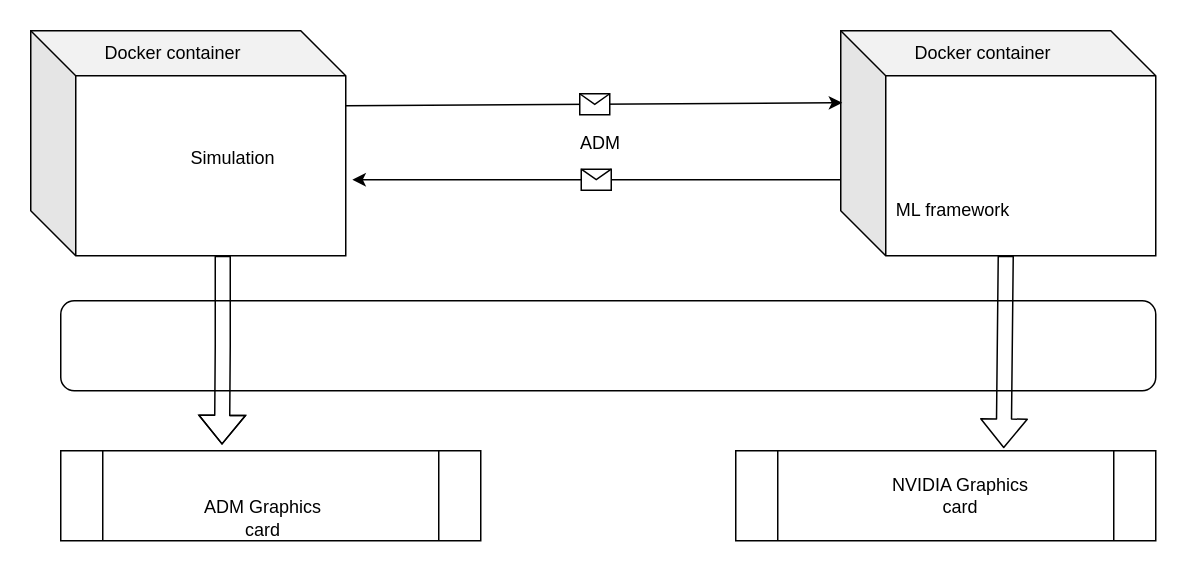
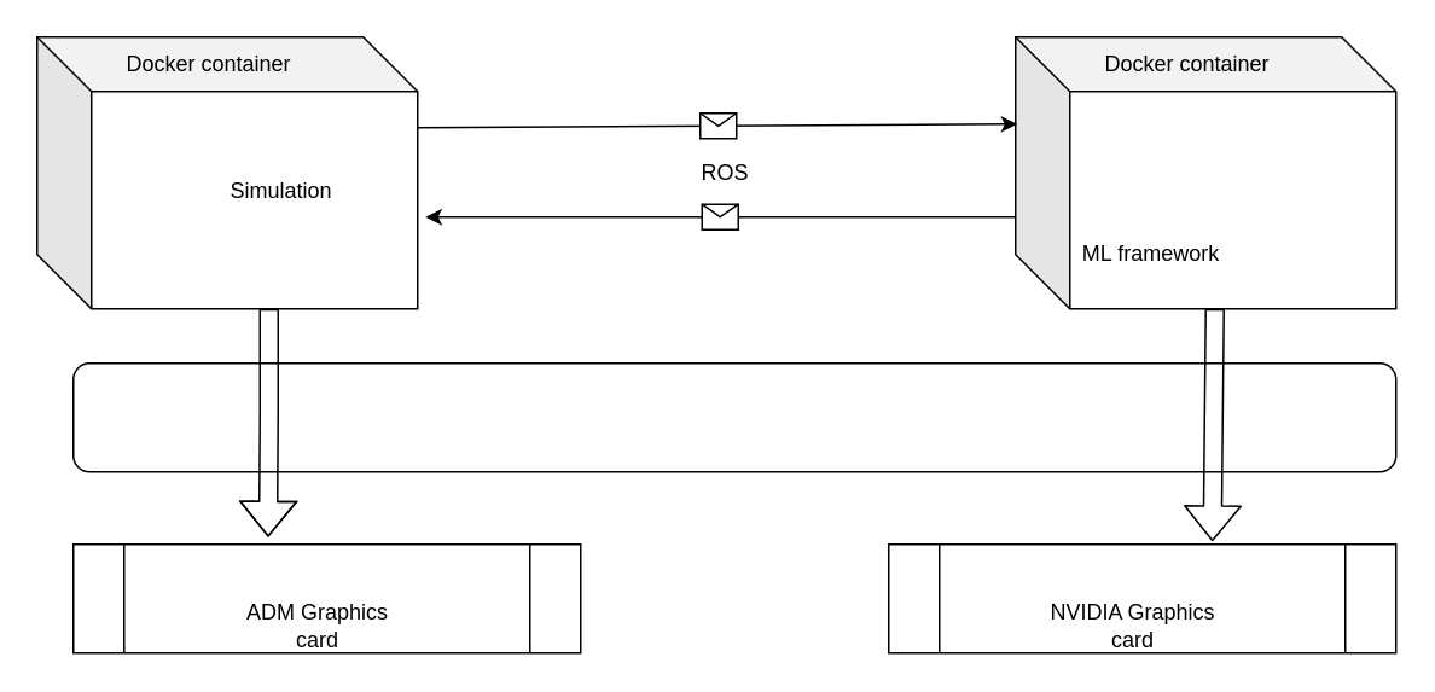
  <mxCell id="0" />
  <mxCell id="1" parent="0" />
  <mxCell id="2" value="" style="shape=process;whiteSpace=wrap;html=1;backgroundOutline=1;" parent="1" vertex="1"><mxGeometry x="40" y="300" width="280" height="60" as="geometry" /></mxCell>
  <mxCell id="3" value="ADM Graphics card" style="text;html=1;strokeColor=none;fillColor=none;align=center;verticalAlign=middle;whiteSpace=wrap;rounded=0;" parent="1" vertex="1"><mxGeometry x="125" y="335" width="100" height="20" as="geometry" /></mxCell>
  <mxCell id="4" value="" style="shape=process;whiteSpace=wrap;html=1;backgroundOutline=1;" parent="1" vertex="1"><mxGeometry x="490" y="300" width="280" height="60" as="geometry" /></mxCell>
- <mxCell id="5" value="NVIDIA Graphics card" style="text;html=1;strokeColor=none;fillColor=none;align=center;verticalAlign=middle;whiteSpace=wrap;rounded=0;" parent="1" vertex="1"><mxGeometry x="590" y="320" width="100" height="20" as="geometry" /></mxCell>
+ <mxCell id="5" value="NVIDIA Graphics card" style="text;html=1;strokeColor=none;fillColor=none;align=center;verticalAlign=middle;whiteSpace=wrap;rounded=0;" parent="1" vertex="1"><mxGeometry x="575" y="335" width="100" height="20" as="geometry" /></mxCell>
  <mxCell id="6" value="" style="rounded=1;whiteSpace=wrap;html=1;" parent="1" vertex="1"><mxGeometry x="40" y="200" width="730" height="60" as="geometry" /></mxCell>
  <mxCell id="7" value="" style="shape=cube;whiteSpace=wrap;html=1;boundedLbl=1;backgroundOutline=1;darkOpacity=0.05;darkOpacity2=0.1;size=30;" parent="1" vertex="1"><mxGeometry x="20" y="20" width="210" height="150" as="geometry" /></mxCell>
  <mxCell id="8" value="Docker container" style="text;html=1;strokeColor=none;fillColor=none;align=center;verticalAlign=middle;whiteSpace=wrap;rounded=0;" parent="1" vertex="1"><mxGeometry x="40" y="20" width="150" height="30" as="geometry" /></mxCell>
  <mxCell id="9" value="" style="shape=cube;whiteSpace=wrap;html=1;boundedLbl=1;backgroundOutline=1;darkOpacity=0.05;darkOpacity2=0.1;size=30;" parent="1" vertex="1"><mxGeometry x="560" y="20" width="210" height="150" as="geometry" /></mxCell>
  <mxCell id="10" value="Docker container" style="text;html=1;strokeColor=none;fillColor=none;align=center;verticalAlign=middle;whiteSpace=wrap;rounded=0;" parent="1" vertex="1"><mxGeometry x="580" y="20" width="150" height="30" as="geometry" /></mxCell>
  <mxCell id="11" value="Simulation" style="text;html=1;strokeColor=none;fillColor=none;align=center;verticalAlign=middle;whiteSpace=wrap;rounded=0;" parent="1" vertex="1"><mxGeometry x="95" y="80" width="120" height="50" as="geometry" /></mxCell>
  <mxCell id="12" value="ML framework" style="text;html=1;strokeColor=none;fillColor=none;align=center;verticalAlign=middle;whiteSpace=wrap;rounded=0;" parent="1" vertex="1"><mxGeometry x="570" y="115" width="130" height="50" as="geometry" /></mxCell>
  <mxCell id="13" value="" style="shape=flexArrow;endArrow=classic;html=1;entryX=0.384;entryY=-0.068;entryDx=0;entryDy=0;entryPerimeter=0;" parent="1" target="2" edge="1"><mxGeometry width="50" height="50" relative="1" as="geometry"><mxPoint x="148" y="170" as="sourcePoint" /><mxPoint x="170" y="130" as="targetPoint" /><Array as="points"><mxPoint x="148" y="230" /></Array></mxGeometry></mxCell>
  <mxCell id="14" value="" style="shape=flexArrow;endArrow=classic;html=1;entryX=0.638;entryY=-0.028;entryDx=0;entryDy=0;entryPerimeter=0;" parent="1" target="4" edge="1"><mxGeometry width="50" height="50" relative="1" as="geometry"><mxPoint x="670" y="170" as="sourcePoint" /><mxPoint x="720" y="120" as="targetPoint" /></mxGeometry></mxCell>
- <mxCell id="15" value="ADM" style="text;html=1;strokeColor=none;fillColor=none;align=center;verticalAlign=middle;whiteSpace=wrap;rounded=0;" vertex="1" parent="1"><mxGeometry x="380" y="85" width="40" height="20" as="geometry" /></mxCell>
+ <mxCell id="15" value="ROS" style="text;html=1;strokeColor=none;fillColor=none;align=center;verticalAlign=middle;whiteSpace=wrap;rounded=0;" vertex="1" parent="1"><mxGeometry x="380" y="85" width="40" height="20" as="geometry" /></mxCell>
  <mxCell id="16" value="" style="endArrow=classic;html=1;" edge="1" parent="1"><mxGeometry relative="1" as="geometry"><mxPoint x="230" y="70" as="sourcePoint" /><mxPoint x="561" y="68" as="targetPoint" /></mxGeometry></mxCell>
  <mxCell id="17" value="" style="shape=message;html=1;outlineConnect=0;" vertex="1" parent="16"><mxGeometry width="20" height="14" relative="1" as="geometry"><mxPoint x="-10" y="-7" as="offset" /></mxGeometry></mxCell>
  <mxCell id="18" value="" style="endArrow=classic;html=1;exitX=0;exitY=0.662;exitDx=0;exitDy=0;exitPerimeter=0;entryX=1.021;entryY=0.662;entryDx=0;entryDy=0;entryPerimeter=0;" edge="1" parent="1" source="9" target="7"><mxGeometry relative="1" as="geometry"><mxPoint x="229" y="112" as="sourcePoint" /><mxPoint x="240" y="90" as="targetPoint" /></mxGeometry></mxCell>
  <mxCell id="19" value="" style="shape=message;html=1;outlineConnect=0;" vertex="1" parent="18"><mxGeometry width="20" height="14" relative="1" as="geometry"><mxPoint x="-10" y="-7" as="offset" /></mxGeometry></mxCell>
